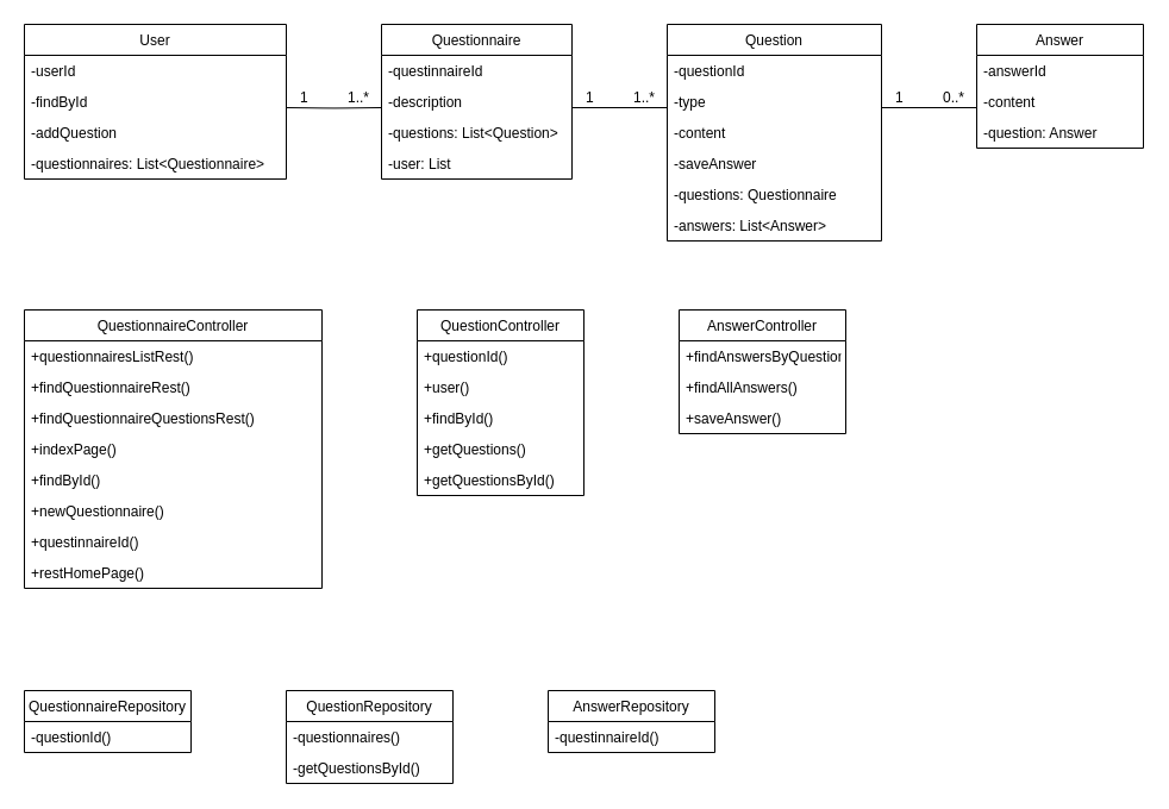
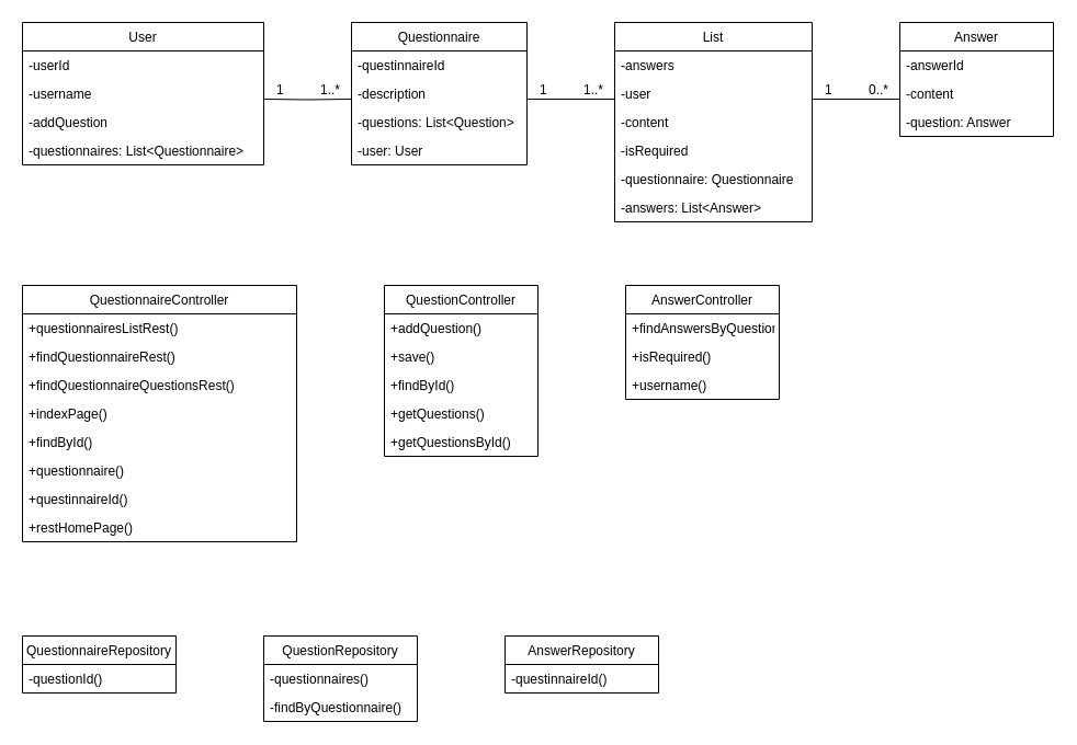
  <mxCell id="0" />
  <mxCell id="1" parent="0" />
  <mxCell id="2" value="Questionnaire" style="swimlane;fontStyle=0;childLayout=stackLayout;horizontal=1;startSize=26;fillColor=none;horizontalStack=0;resizeParent=1;resizeParentMax=0;resizeLast=0;collapsible=1;marginBottom=0;" parent="1" vertex="1"><mxGeometry x="320" y="20" width="160" height="130" as="geometry" /></mxCell>
  <mxCell id="3" value="-questinnaireId" style="text;strokeColor=none;fillColor=none;align=left;verticalAlign=top;spacingLeft=4;spacingRight=4;overflow=hidden;rotatable=0;points=[[0,0.5],[1,0.5]];portConstraint=eastwest;" parent="2" vertex="1"><mxGeometry y="26" width="160" height="26" as="geometry" /></mxCell>
  <mxCell id="4" value="-description" style="text;strokeColor=none;fillColor=none;align=left;verticalAlign=top;spacingLeft=4;spacingRight=4;overflow=hidden;rotatable=0;points=[[0,0.5],[1,0.5]];portConstraint=eastwest;" parent="2" vertex="1"><mxGeometry y="52" width="160" height="26" as="geometry" /></mxCell>
  <mxCell id="5" value="-questions: List&lt;Question&gt;" style="text;strokeColor=none;fillColor=none;align=left;verticalAlign=top;spacingLeft=4;spacingRight=4;overflow=hidden;rotatable=0;points=[[0,0.5],[1,0.5]];portConstraint=eastwest;" parent="2" vertex="1"><mxGeometry y="78" width="160" height="26" as="geometry" /></mxCell>
- <mxCell id="6" value="-user: List" style="text;strokeColor=none;fillColor=none;align=left;verticalAlign=top;spacingLeft=4;spacingRight=4;overflow=hidden;rotatable=0;points=[[0,0.5],[1,0.5]];portConstraint=eastwest;" parent="2" vertex="1"><mxGeometry y="104" width="160" height="26" as="geometry" /></mxCell>
+ <mxCell id="6" value="-user: User" style="text;strokeColor=none;fillColor=none;align=left;verticalAlign=top;spacingLeft=4;spacingRight=4;overflow=hidden;rotatable=0;points=[[0,0.5],[1,0.5]];portConstraint=eastwest;" parent="2" vertex="1"><mxGeometry y="104" width="160" height="26" as="geometry" /></mxCell>
  <mxCell id="7" value="User" style="swimlane;fontStyle=0;childLayout=stackLayout;horizontal=1;startSize=26;fillColor=none;horizontalStack=0;resizeParent=1;resizeParentMax=0;resizeLast=0;collapsible=1;marginBottom=0;" parent="1" vertex="1"><mxGeometry x="20" y="20" width="220" height="130" as="geometry" /></mxCell>
  <mxCell id="8" value="-userId" style="text;strokeColor=none;fillColor=none;align=left;verticalAlign=top;spacingLeft=4;spacingRight=4;overflow=hidden;rotatable=0;points=[[0,0.5],[1,0.5]];portConstraint=eastwest;" parent="7" vertex="1"><mxGeometry y="26" width="220" height="26" as="geometry" /></mxCell>
- <mxCell id="9" value="-findById" style="text;strokeColor=none;fillColor=none;align=left;verticalAlign=top;spacingLeft=4;spacingRight=4;overflow=hidden;rotatable=0;points=[[0,0.5],[1,0.5]];portConstraint=eastwest;" parent="7" vertex="1"><mxGeometry y="52" width="220" height="26" as="geometry" /></mxCell>
+ <mxCell id="9" value="-username" style="text;strokeColor=none;fillColor=none;align=left;verticalAlign=top;spacingLeft=4;spacingRight=4;overflow=hidden;rotatable=0;points=[[0,0.5],[1,0.5]];portConstraint=eastwest;" parent="7" vertex="1"><mxGeometry y="52" width="220" height="26" as="geometry" /></mxCell>
  <mxCell id="10" value="-addQuestion" style="text;strokeColor=none;fillColor=none;align=left;verticalAlign=top;spacingLeft=4;spacingRight=4;overflow=hidden;rotatable=0;points=[[0,0.5],[1,0.5]];portConstraint=eastwest;" parent="7" vertex="1"><mxGeometry y="78" width="220" height="26" as="geometry" /></mxCell>
  <mxCell id="11" value="-questionnaires: List&lt;Questionnaire&gt;" style="text;strokeColor=none;fillColor=none;align=left;verticalAlign=top;spacingLeft=4;spacingRight=4;overflow=hidden;rotatable=0;points=[[0,0.5],[1,0.5]];portConstraint=eastwest;" parent="7" vertex="1"><mxGeometry y="104" width="220" height="26" as="geometry" /></mxCell>
- <mxCell id="12" value="Question" style="swimlane;fontStyle=0;childLayout=stackLayout;horizontal=1;startSize=26;fillColor=none;horizontalStack=0;resizeParent=1;resizeParentMax=0;resizeLast=0;collapsible=1;marginBottom=0;" parent="1" vertex="1"><mxGeometry x="560" y="20" width="180" height="182" as="geometry" /></mxCell>
- <mxCell id="13" value="-questionId" style="text;strokeColor=none;fillColor=none;align=left;verticalAlign=top;spacingLeft=4;spacingRight=4;overflow=hidden;rotatable=0;points=[[0,0.5],[1,0.5]];portConstraint=eastwest;" parent="12" vertex="1"><mxGeometry y="26" width="180" height="26" as="geometry" /></mxCell>
- <mxCell id="14" value="-type" style="text;strokeColor=none;fillColor=none;align=left;verticalAlign=top;spacingLeft=4;spacingRight=4;overflow=hidden;rotatable=0;points=[[0,0.5],[1,0.5]];portConstraint=eastwest;" parent="12" vertex="1"><mxGeometry y="52" width="180" height="26" as="geometry" /></mxCell>
+ <mxCell id="12" value="List" style="swimlane;fontStyle=0;childLayout=stackLayout;horizontal=1;startSize=26;fillColor=none;horizontalStack=0;resizeParent=1;resizeParentMax=0;resizeLast=0;collapsible=1;marginBottom=0;" parent="1" vertex="1"><mxGeometry x="560" y="20" width="180" height="182" as="geometry" /></mxCell>
+ <mxCell id="13" value="-answers" style="text;strokeColor=none;fillColor=none;align=left;verticalAlign=top;spacingLeft=4;spacingRight=4;overflow=hidden;rotatable=0;points=[[0,0.5],[1,0.5]];portConstraint=eastwest;" parent="12" vertex="1"><mxGeometry y="26" width="180" height="26" as="geometry" /></mxCell>
+ <mxCell id="14" value="-user" style="text;strokeColor=none;fillColor=none;align=left;verticalAlign=top;spacingLeft=4;spacingRight=4;overflow=hidden;rotatable=0;points=[[0,0.5],[1,0.5]];portConstraint=eastwest;" parent="12" vertex="1"><mxGeometry y="52" width="180" height="26" as="geometry" /></mxCell>
  <mxCell id="15" value="-content" style="text;strokeColor=none;fillColor=none;align=left;verticalAlign=top;spacingLeft=4;spacingRight=4;overflow=hidden;rotatable=0;points=[[0,0.5],[1,0.5]];portConstraint=eastwest;" parent="12" vertex="1"><mxGeometry y="78" width="180" height="26" as="geometry" /></mxCell>
- <mxCell id="16" value="-saveAnswer" style="text;strokeColor=none;fillColor=none;align=left;verticalAlign=top;spacingLeft=4;spacingRight=4;overflow=hidden;rotatable=0;points=[[0,0.5],[1,0.5]];portConstraint=eastwest;" parent="12" vertex="1"><mxGeometry y="104" width="180" height="26" as="geometry" /></mxCell>
- <mxCell id="17" value="-questions: Questionnaire" style="text;strokeColor=none;fillColor=none;align=left;verticalAlign=top;spacingLeft=4;spacingRight=4;overflow=hidden;rotatable=0;points=[[0,0.5],[1,0.5]];portConstraint=eastwest;" parent="12" vertex="1"><mxGeometry y="130" width="180" height="26" as="geometry" /></mxCell>
+ <mxCell id="16" value="-isRequired" style="text;strokeColor=none;fillColor=none;align=left;verticalAlign=top;spacingLeft=4;spacingRight=4;overflow=hidden;rotatable=0;points=[[0,0.5],[1,0.5]];portConstraint=eastwest;" parent="12" vertex="1"><mxGeometry y="104" width="180" height="26" as="geometry" /></mxCell>
+ <mxCell id="17" value="-questionnaire: Questionnaire" style="text;strokeColor=none;fillColor=none;align=left;verticalAlign=top;spacingLeft=4;spacingRight=4;overflow=hidden;rotatable=0;points=[[0,0.5],[1,0.5]];portConstraint=eastwest;" parent="12" vertex="1"><mxGeometry y="130" width="180" height="26" as="geometry" /></mxCell>
  <mxCell id="18" value="-answers: List&lt;Answer&gt;" style="text;strokeColor=none;fillColor=none;align=left;verticalAlign=top;spacingLeft=4;spacingRight=4;overflow=hidden;rotatable=0;points=[[0,0.5],[1,0.5]];portConstraint=eastwest;" parent="12" vertex="1"><mxGeometry y="156" width="180" height="26" as="geometry" /></mxCell>
  <mxCell id="19" value="Answer" style="swimlane;fontStyle=0;childLayout=stackLayout;horizontal=1;startSize=26;fillColor=none;horizontalStack=0;resizeParent=1;resizeParentMax=0;resizeLast=0;collapsible=1;marginBottom=0;" parent="1" vertex="1"><mxGeometry x="820" y="20" width="140" height="104" as="geometry" /></mxCell>
  <mxCell id="20" value="-answerId" style="text;strokeColor=none;fillColor=none;align=left;verticalAlign=top;spacingLeft=4;spacingRight=4;overflow=hidden;rotatable=0;points=[[0,0.5],[1,0.5]];portConstraint=eastwest;" parent="19" vertex="1"><mxGeometry y="26" width="140" height="26" as="geometry" /></mxCell>
  <mxCell id="21" value="-content" style="text;strokeColor=none;fillColor=none;align=left;verticalAlign=top;spacingLeft=4;spacingRight=4;overflow=hidden;rotatable=0;points=[[0,0.5],[1,0.5]];portConstraint=eastwest;" parent="19" vertex="1"><mxGeometry y="52" width="140" height="26" as="geometry" /></mxCell>
  <mxCell id="22" value="-question: Answer" style="text;strokeColor=none;fillColor=none;align=left;verticalAlign=top;spacingLeft=4;spacingRight=4;overflow=hidden;rotatable=0;points=[[0,0.5],[1,0.5]];portConstraint=eastwest;" parent="19" vertex="1"><mxGeometry y="78" width="140" height="26" as="geometry" /></mxCell>
  <mxCell id="23" value="" style="endArrow=none;html=1;edgeStyle=orthogonalEdgeStyle;entryX=0;entryY=0.692;entryDx=0;entryDy=0;entryPerimeter=0;" parent="1" target="4" edge="1"><mxGeometry relative="1" as="geometry"><mxPoint x="240" y="90" as="sourcePoint" /><mxPoint x="310" y="90" as="targetPoint" /></mxGeometry></mxCell>
  <mxCell id="24" value="&lt;font style=&quot;font-size: 12px&quot;&gt;1&lt;/font&gt;" style="resizable=0;html=1;align=left;verticalAlign=bottom;labelBackgroundColor=#ffffff;fontSize=10;" parent="23" connectable="0" vertex="1"><mxGeometry x="-1" relative="1" as="geometry"><mxPoint x="10" as="offset" /></mxGeometry></mxCell>
  <mxCell id="25" value="&lt;font style=&quot;font-size: 12px&quot;&gt;1..*&lt;/font&gt;" style="resizable=0;html=1;align=right;verticalAlign=bottom;labelBackgroundColor=#ffffff;fontSize=10;" parent="23" connectable="0" vertex="1"><mxGeometry x="1" relative="1" as="geometry"><mxPoint x="-10" as="offset" /></mxGeometry></mxCell>
  <mxCell id="26" value="" style="endArrow=none;html=1;edgeStyle=orthogonalEdgeStyle;entryX=0;entryY=0.692;entryDx=0;entryDy=0;entryPerimeter=0;" parent="1" edge="1"><mxGeometry relative="1" as="geometry"><mxPoint x="480" y="90.01" as="sourcePoint" /><mxPoint x="560" y="90.002" as="targetPoint" /></mxGeometry></mxCell>
  <mxCell id="27" value="&lt;font style=&quot;font-size: 12px&quot;&gt;1&lt;/font&gt;" style="resizable=0;html=1;align=left;verticalAlign=bottom;labelBackgroundColor=#ffffff;fontSize=10;" parent="26" connectable="0" vertex="1"><mxGeometry x="-1" relative="1" as="geometry"><mxPoint x="10" as="offset" /></mxGeometry></mxCell>
  <mxCell id="28" value="&lt;font style=&quot;font-size: 12px&quot;&gt;1..*&lt;/font&gt;" style="resizable=0;html=1;align=right;verticalAlign=bottom;labelBackgroundColor=#ffffff;fontSize=10;" parent="26" connectable="0" vertex="1"><mxGeometry x="1" relative="1" as="geometry"><mxPoint x="-10" as="offset" /></mxGeometry></mxCell>
  <mxCell id="29" value="" style="endArrow=none;html=1;edgeStyle=orthogonalEdgeStyle;entryX=0;entryY=0.692;entryDx=0;entryDy=0;entryPerimeter=0;" parent="1" edge="1"><mxGeometry relative="1" as="geometry"><mxPoint x="740" y="90.01" as="sourcePoint" /><mxPoint x="820" y="90.002" as="targetPoint" /></mxGeometry></mxCell>
  <mxCell id="30" value="&lt;font style=&quot;font-size: 12px&quot;&gt;1&lt;/font&gt;" style="resizable=0;html=1;align=left;verticalAlign=bottom;labelBackgroundColor=#ffffff;fontSize=10;" parent="29" connectable="0" vertex="1"><mxGeometry x="-1" relative="1" as="geometry"><mxPoint x="10" as="offset" /></mxGeometry></mxCell>
  <mxCell id="31" value="&lt;font style=&quot;font-size: 12px&quot;&gt;0..*&lt;/font&gt;" style="resizable=0;html=1;align=right;verticalAlign=bottom;labelBackgroundColor=#ffffff;fontSize=10;" parent="29" connectable="0" vertex="1"><mxGeometry x="1" relative="1" as="geometry"><mxPoint x="-10" as="offset" /></mxGeometry></mxCell>
  <mxCell id="32" value="QuestionnaireController" style="swimlane;fontStyle=0;childLayout=stackLayout;horizontal=1;startSize=26;fillColor=none;horizontalStack=0;resizeParent=1;resizeParentMax=0;resizeLast=0;collapsible=1;marginBottom=0;" parent="1" vertex="1"><mxGeometry x="20" y="260" width="250" height="234" as="geometry" /></mxCell>
  <mxCell id="33" value="+questionnairesListRest()" style="text;strokeColor=none;fillColor=none;align=left;verticalAlign=top;spacingLeft=4;spacingRight=4;overflow=hidden;rotatable=0;points=[[0,0.5],[1,0.5]];portConstraint=eastwest;" parent="32" vertex="1"><mxGeometry y="26" width="250" height="26" as="geometry" /></mxCell>
  <mxCell id="34" value="+findQuestionnaireRest()" style="text;strokeColor=none;fillColor=none;align=left;verticalAlign=top;spacingLeft=4;spacingRight=4;overflow=hidden;rotatable=0;points=[[0,0.5],[1,0.5]];portConstraint=eastwest;" parent="32" vertex="1"><mxGeometry y="52" width="250" height="26" as="geometry" /></mxCell>
  <mxCell id="35" value="+findQuestionnaireQuestionsRest()" style="text;strokeColor=none;fillColor=none;align=left;verticalAlign=top;spacingLeft=4;spacingRight=4;overflow=hidden;rotatable=0;points=[[0,0.5],[1,0.5]];portConstraint=eastwest;" parent="32" vertex="1"><mxGeometry y="78" width="250" height="26" as="geometry" /></mxCell>
  <mxCell id="36" value="+indexPage()" style="text;strokeColor=none;fillColor=none;align=left;verticalAlign=top;spacingLeft=4;spacingRight=4;overflow=hidden;rotatable=0;points=[[0,0.5],[1,0.5]];portConstraint=eastwest;" parent="32" vertex="1"><mxGeometry y="104" width="250" height="26" as="geometry" /></mxCell>
  <mxCell id="37" value="+findById()" style="text;strokeColor=none;fillColor=none;align=left;verticalAlign=top;spacingLeft=4;spacingRight=4;overflow=hidden;rotatable=0;points=[[0,0.5],[1,0.5]];portConstraint=eastwest;" parent="32" vertex="1"><mxGeometry y="130" width="250" height="26" as="geometry" /></mxCell>
- <mxCell id="38" value="+newQuestionnaire()" style="text;strokeColor=none;fillColor=none;align=left;verticalAlign=top;spacingLeft=4;spacingRight=4;overflow=hidden;rotatable=0;points=[[0,0.5],[1,0.5]];portConstraint=eastwest;" parent="32" vertex="1"><mxGeometry y="156" width="250" height="26" as="geometry" /></mxCell>
+ <mxCell id="38" value="+questionnaire()" style="text;strokeColor=none;fillColor=none;align=left;verticalAlign=top;spacingLeft=4;spacingRight=4;overflow=hidden;rotatable=0;points=[[0,0.5],[1,0.5]];portConstraint=eastwest;" parent="32" vertex="1"><mxGeometry y="156" width="250" height="26" as="geometry" /></mxCell>
  <mxCell id="39" value="+questinnaireId()" style="text;strokeColor=none;fillColor=none;align=left;verticalAlign=top;spacingLeft=4;spacingRight=4;overflow=hidden;rotatable=0;points=[[0,0.5],[1,0.5]];portConstraint=eastwest;" parent="32" vertex="1"><mxGeometry y="182" width="250" height="26" as="geometry" /></mxCell>
  <mxCell id="40" value="+restHomePage()" style="text;strokeColor=none;fillColor=none;align=left;verticalAlign=top;spacingLeft=4;spacingRight=4;overflow=hidden;rotatable=0;points=[[0,0.5],[1,0.5]];portConstraint=eastwest;" parent="32" vertex="1"><mxGeometry y="208" width="250" height="26" as="geometry" /></mxCell>
  <mxCell id="41" value="QuestionController" style="swimlane;fontStyle=0;childLayout=stackLayout;horizontal=1;startSize=26;fillColor=none;horizontalStack=0;resizeParent=1;resizeParentMax=0;resizeLast=0;collapsible=1;marginBottom=0;" parent="1" vertex="1"><mxGeometry x="350" y="260" width="140" height="156" as="geometry" /></mxCell>
- <mxCell id="42" value="+questionId()" style="text;strokeColor=none;fillColor=none;align=left;verticalAlign=top;spacingLeft=4;spacingRight=4;overflow=hidden;rotatable=0;points=[[0,0.5],[1,0.5]];portConstraint=eastwest;" parent="41" vertex="1"><mxGeometry y="26" width="140" height="26" as="geometry" /></mxCell>
- <mxCell id="43" value="+user()" style="text;strokeColor=none;fillColor=none;align=left;verticalAlign=top;spacingLeft=4;spacingRight=4;overflow=hidden;rotatable=0;points=[[0,0.5],[1,0.5]];portConstraint=eastwest;" parent="41" vertex="1"><mxGeometry y="52" width="140" height="26" as="geometry" /></mxCell>
+ <mxCell id="42" value="+addQuestion()" style="text;strokeColor=none;fillColor=none;align=left;verticalAlign=top;spacingLeft=4;spacingRight=4;overflow=hidden;rotatable=0;points=[[0,0.5],[1,0.5]];portConstraint=eastwest;" parent="41" vertex="1"><mxGeometry y="26" width="140" height="26" as="geometry" /></mxCell>
+ <mxCell id="43" value="+save()" style="text;strokeColor=none;fillColor=none;align=left;verticalAlign=top;spacingLeft=4;spacingRight=4;overflow=hidden;rotatable=0;points=[[0,0.5],[1,0.5]];portConstraint=eastwest;" parent="41" vertex="1"><mxGeometry y="52" width="140" height="26" as="geometry" /></mxCell>
  <mxCell id="44" value="+findById()" style="text;strokeColor=none;fillColor=none;align=left;verticalAlign=top;spacingLeft=4;spacingRight=4;overflow=hidden;rotatable=0;points=[[0,0.5],[1,0.5]];portConstraint=eastwest;" parent="41" vertex="1"><mxGeometry y="78" width="140" height="26" as="geometry" /></mxCell>
  <mxCell id="45" value="+getQuestions()" style="text;strokeColor=none;fillColor=none;align=left;verticalAlign=top;spacingLeft=4;spacingRight=4;overflow=hidden;rotatable=0;points=[[0,0.5],[1,0.5]];portConstraint=eastwest;" parent="41" vertex="1"><mxGeometry y="104" width="140" height="26" as="geometry" /></mxCell>
  <mxCell id="46" value="+getQuestionsById()" style="text;strokeColor=none;fillColor=none;align=left;verticalAlign=top;spacingLeft=4;spacingRight=4;overflow=hidden;rotatable=0;points=[[0,0.5],[1,0.5]];portConstraint=eastwest;" parent="41" vertex="1"><mxGeometry y="130" width="140" height="26" as="geometry" /></mxCell>
  <mxCell id="47" value="AnswerController" style="swimlane;fontStyle=0;childLayout=stackLayout;horizontal=1;startSize=26;fillColor=none;horizontalStack=0;resizeParent=1;resizeParentMax=0;resizeLast=0;collapsible=1;marginBottom=0;" parent="1" vertex="1"><mxGeometry x="570" y="260" width="140" height="104" as="geometry" /></mxCell>
  <mxCell id="48" value="+findAnswersByQuestion()" style="text;strokeColor=none;fillColor=none;align=left;verticalAlign=top;spacingLeft=4;spacingRight=4;overflow=hidden;rotatable=0;points=[[0,0.5],[1,0.5]];portConstraint=eastwest;" parent="47" vertex="1"><mxGeometry y="26" width="140" height="26" as="geometry" /></mxCell>
- <mxCell id="49" value="+findAllAnswers()" style="text;strokeColor=none;fillColor=none;align=left;verticalAlign=top;spacingLeft=4;spacingRight=4;overflow=hidden;rotatable=0;points=[[0,0.5],[1,0.5]];portConstraint=eastwest;" parent="47" vertex="1"><mxGeometry y="52" width="140" height="26" as="geometry" /></mxCell>
- <mxCell id="50" value="+saveAnswer()" style="text;strokeColor=none;fillColor=none;align=left;verticalAlign=top;spacingLeft=4;spacingRight=4;overflow=hidden;rotatable=0;points=[[0,0.5],[1,0.5]];portConstraint=eastwest;" parent="47" vertex="1"><mxGeometry y="78" width="140" height="26" as="geometry" /></mxCell>
+ <mxCell id="49" value="+isRequired()" style="text;strokeColor=none;fillColor=none;align=left;verticalAlign=top;spacingLeft=4;spacingRight=4;overflow=hidden;rotatable=0;points=[[0,0.5],[1,0.5]];portConstraint=eastwest;" parent="47" vertex="1"><mxGeometry y="52" width="140" height="26" as="geometry" /></mxCell>
+ <mxCell id="50" value="+username()" style="text;strokeColor=none;fillColor=none;align=left;verticalAlign=top;spacingLeft=4;spacingRight=4;overflow=hidden;rotatable=0;points=[[0,0.5],[1,0.5]];portConstraint=eastwest;" parent="47" vertex="1"><mxGeometry y="78" width="140" height="26" as="geometry" /></mxCell>
  <mxCell id="51" value="QuestionnaireRepository" style="swimlane;fontStyle=0;childLayout=stackLayout;horizontal=1;startSize=26;fillColor=none;horizontalStack=0;resizeParent=1;resizeParentMax=0;resizeLast=0;collapsible=1;marginBottom=0;" parent="1" vertex="1"><mxGeometry x="20" y="580" width="140" height="52" as="geometry" /></mxCell>
  <mxCell id="52" value="-questionId()" style="text;strokeColor=none;fillColor=none;align=left;verticalAlign=top;spacingLeft=4;spacingRight=4;overflow=hidden;rotatable=0;points=[[0,0.5],[1,0.5]];portConstraint=eastwest;" parent="51" vertex="1"><mxGeometry y="26" width="140" height="26" as="geometry" /></mxCell>
  <mxCell id="53" value="QuestionRepository" style="swimlane;fontStyle=0;childLayout=stackLayout;horizontal=1;startSize=26;fillColor=none;horizontalStack=0;resizeParent=1;resizeParentMax=0;resizeLast=0;collapsible=1;marginBottom=0;" parent="1" vertex="1"><mxGeometry x="240" y="580" width="140" height="78" as="geometry" /></mxCell>
  <mxCell id="54" value="-questionnaires()" style="text;strokeColor=none;fillColor=none;align=left;verticalAlign=top;spacingLeft=4;spacingRight=4;overflow=hidden;rotatable=0;points=[[0,0.5],[1,0.5]];portConstraint=eastwest;" parent="53" vertex="1"><mxGeometry y="26" width="140" height="26" as="geometry" /></mxCell>
- <mxCell id="55" value="-getQuestionsById()" style="text;strokeColor=none;fillColor=none;align=left;verticalAlign=top;spacingLeft=4;spacingRight=4;overflow=hidden;rotatable=0;points=[[0,0.5],[1,0.5]];portConstraint=eastwest;" parent="53" vertex="1"><mxGeometry y="52" width="140" height="26" as="geometry" /></mxCell>
+ <mxCell id="55" value="-findByQuestionnaire()" style="text;strokeColor=none;fillColor=none;align=left;verticalAlign=top;spacingLeft=4;spacingRight=4;overflow=hidden;rotatable=0;points=[[0,0.5],[1,0.5]];portConstraint=eastwest;" parent="53" vertex="1"><mxGeometry y="52" width="140" height="26" as="geometry" /></mxCell>
  <mxCell id="56" value="AnswerRepository" style="swimlane;fontStyle=0;childLayout=stackLayout;horizontal=1;startSize=26;fillColor=none;horizontalStack=0;resizeParent=1;resizeParentMax=0;resizeLast=0;collapsible=1;marginBottom=0;" parent="1" vertex="1"><mxGeometry x="460" y="580" width="140" height="52" as="geometry" /></mxCell>
  <mxCell id="57" value="-questinnaireId()" style="text;strokeColor=none;fillColor=none;align=left;verticalAlign=top;spacingLeft=4;spacingRight=4;overflow=hidden;rotatable=0;points=[[0,0.5],[1,0.5]];portConstraint=eastwest;" parent="56" vertex="1"><mxGeometry y="26" width="140" height="26" as="geometry" /></mxCell>
